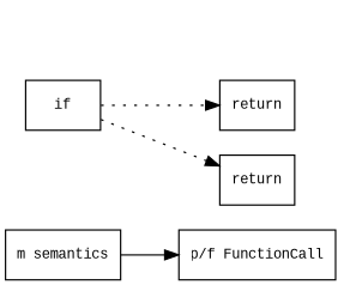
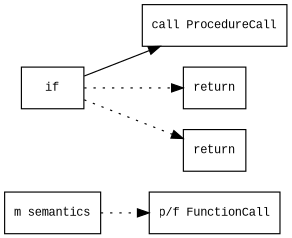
  digraph {
    fontname="Times New Roman"
    fontsize=10
    rankdir=LR
    node [fontname="Courier New" fontsize=10 shape=box]
    edge [fontname="Times New Roman" fontsize=10]
    n1 [label="m semantics"]
    n2 [label="p/f FunctionCall"]
    n3 [label=if]
+   n4 [label="call ProcedureCall"]
    n5 [label=return]
    n6 [label=return]
-   n1 -> n2
+   n1 -> n2 [style=dotted]
+   n3 -> n4
    n3 -> n5 [style=dotted]
    n3 -> n6 [style=dotted]
  }
